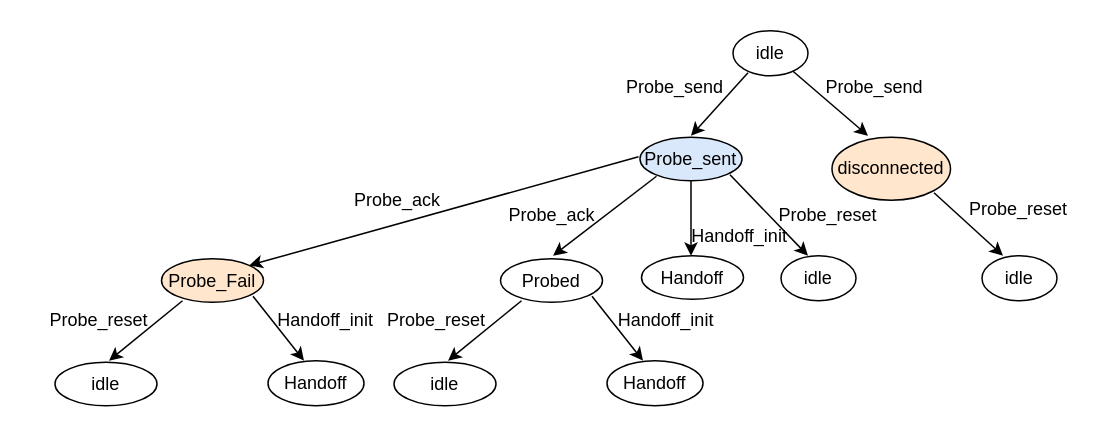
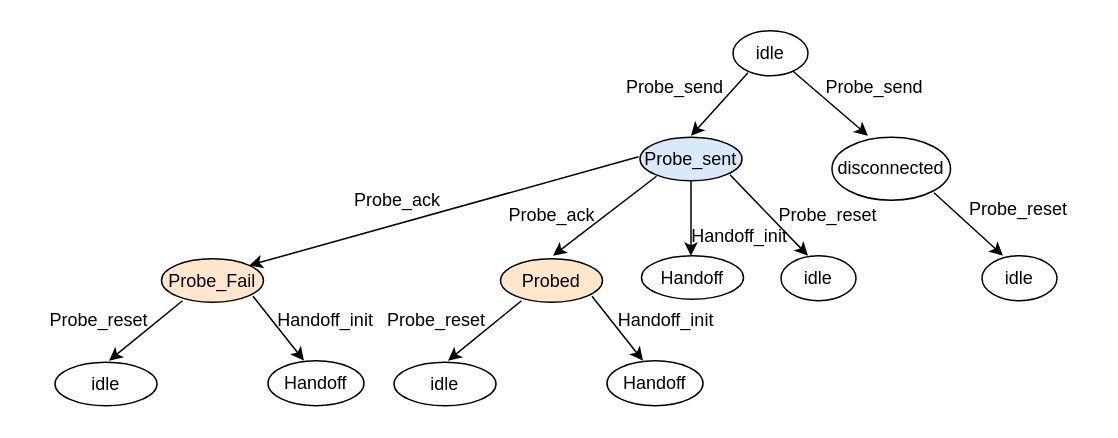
  <mxCell id="0" />
  <mxCell id="1" parent="0" />
  <mxCell id="2" value="idle" style="ellipse;whiteSpace=wrap;html=1;" vertex="1" parent="1"><mxGeometry x="488" y="20" width="50" height="30" as="geometry" /></mxCell>
  <mxCell id="3" value="" style="endArrow=classic;html=1;rounded=0;" edge="1" parent="1"><mxGeometry width="50" height="50" relative="1" as="geometry"><mxPoint x="528" y="47" as="sourcePoint" /><mxPoint x="578" y="90" as="targetPoint" /></mxGeometry></mxCell>
- <mxCell id="4" value="disconnected" style="ellipse;whiteSpace=wrap;html=1;fillColor=#ffe6cc;" vertex="1" parent="1"><mxGeometry x="554" y="91" width="79" height="42" as="geometry" /></mxCell>
+ <mxCell id="4" value="disconnected" style="ellipse;whiteSpace=wrap;html=1;" vertex="1" parent="1"><mxGeometry x="554" y="91" width="79" height="42" as="geometry" /></mxCell>
  <mxCell id="5" value="" style="endArrow=classic;html=1;rounded=0;" edge="1" parent="1"><mxGeometry width="50" height="50" relative="1" as="geometry"><mxPoint x="622" y="128" as="sourcePoint" /><mxPoint x="668" y="170" as="targetPoint" /></mxGeometry></mxCell>
  <mxCell id="6" value="idle" style="ellipse;whiteSpace=wrap;html=1;" vertex="1" parent="1"><mxGeometry x="654" y="170" width="50" height="30" as="geometry" /></mxCell>
  <mxCell id="7" value="Probe_send" style="text;html=1;align=center;verticalAlign=middle;resizable=0;points=[];autosize=1;strokeColor=none;fillColor=none;" vertex="1" parent="1"><mxGeometry x="537" y="43" width="90" height="30" as="geometry" /></mxCell>
  <mxCell id="8" value="Probe_reset" style="text;html=1;align=center;verticalAlign=middle;resizable=0;points=[];autosize=1;strokeColor=none;fillColor=none;" vertex="1" parent="1"><mxGeometry x="633" y="124" width="90" height="30" as="geometry" /></mxCell>
  <mxCell id="9" value="" style="endArrow=classic;html=1;rounded=0;" edge="1" parent="1"><mxGeometry width="50" height="50" relative="1" as="geometry"><mxPoint x="498" y="48" as="sourcePoint" /><mxPoint x="460" y="90" as="targetPoint" /></mxGeometry></mxCell>
  <mxCell id="10" style="edgeStyle=orthogonalEdgeStyle;rounded=0;orthogonalLoop=1;jettySize=auto;html=1;exitX=0.5;exitY=1;exitDx=0;exitDy=0;" edge="1" parent="1" source="11"><mxGeometry relative="1" as="geometry"><mxPoint x="460" y="170" as="targetPoint" /></mxGeometry></mxCell>
  <mxCell id="11" value="Probe_sent" style="ellipse;whiteSpace=wrap;html=1;fillColor=#dae8fc;" vertex="1" parent="1"><mxGeometry x="426" y="91" width="68" height="29" as="geometry" /></mxCell>
  <mxCell id="12" value="Handoff" style="ellipse;whiteSpace=wrap;html=1;" vertex="1" parent="1"><mxGeometry x="427" y="170" width="68" height="29" as="geometry" /></mxCell>
  <mxCell id="13" value="" style="endArrow=classic;html=1;rounded=0;" edge="1" parent="1"><mxGeometry width="50" height="50" relative="1" as="geometry"><mxPoint x="437" y="117" as="sourcePoint" /><mxPoint x="368" y="170" as="targetPoint" /></mxGeometry></mxCell>
- <mxCell id="14" value="Probed" style="ellipse;whiteSpace=wrap;html=1;" vertex="1" parent="1"><mxGeometry x="333" y="172" width="68" height="29" as="geometry" /></mxCell>
+ <mxCell id="14" value="Probed" style="ellipse;whiteSpace=wrap;html=1;fillColor=#ffe6cc;" vertex="1" parent="1"><mxGeometry x="333" y="172" width="68" height="29" as="geometry" /></mxCell>
  <mxCell id="15" value="" style="endArrow=classic;html=1;rounded=0;" edge="1" parent="1"><mxGeometry width="50" height="50" relative="1" as="geometry"><mxPoint x="486" y="116" as="sourcePoint" /><mxPoint x="538" y="170" as="targetPoint" /></mxGeometry></mxCell>
  <mxCell id="16" value="idle" style="ellipse;whiteSpace=wrap;html=1;" vertex="1" parent="1"><mxGeometry x="520" y="170" width="50" height="30" as="geometry" /></mxCell>
  <mxCell id="17" value="" style="endArrow=classic;html=1;rounded=0;" edge="1" parent="1"><mxGeometry width="50" height="50" relative="1" as="geometry"><mxPoint x="347" y="200" as="sourcePoint" /><mxPoint x="298" y="240" as="targetPoint" /></mxGeometry></mxCell>
  <mxCell id="18" value="idle" style="ellipse;whiteSpace=wrap;html=1;" vertex="1" parent="1"><mxGeometry x="262" y="241" width="68" height="29" as="geometry" /></mxCell>
  <mxCell id="19" value="" style="endArrow=classic;html=1;rounded=0;" edge="1" parent="1"><mxGeometry width="50" height="50" relative="1" as="geometry"><mxPoint x="394" y="197" as="sourcePoint" /><mxPoint x="428" y="240" as="targetPoint" /></mxGeometry></mxCell>
  <mxCell id="20" value="Handoff" style="ellipse;whiteSpace=wrap;html=1;" vertex="1" parent="1"><mxGeometry x="404" y="240" width="64" height="30" as="geometry" /></mxCell>
  <mxCell id="21" value="" style="endArrow=classic;html=1;rounded=0;entryX=1;entryY=0;entryDx=0;entryDy=0;" edge="1" parent="1" target="22"><mxGeometry width="50" height="50" relative="1" as="geometry"><mxPoint x="425" y="104" as="sourcePoint" /><mxPoint x="244" y="157" as="targetPoint" /></mxGeometry></mxCell>
  <mxCell id="22" value="Probe_Fail" style="ellipse;whiteSpace=wrap;html=1;fillColor=#ffe6cc;" vertex="1" parent="1"><mxGeometry x="107" y="172" width="68" height="29" as="geometry" /></mxCell>
  <mxCell id="23" value="" style="endArrow=classic;html=1;rounded=0;" edge="1" parent="1"><mxGeometry width="50" height="50" relative="1" as="geometry"><mxPoint x="121" y="200" as="sourcePoint" /><mxPoint x="72" y="240" as="targetPoint" /></mxGeometry></mxCell>
  <mxCell id="24" value="idle" style="ellipse;whiteSpace=wrap;html=1;" vertex="1" parent="1"><mxGeometry x="36" y="241" width="68" height="29" as="geometry" /></mxCell>
  <mxCell id="25" value="" style="endArrow=classic;html=1;rounded=0;" edge="1" parent="1"><mxGeometry width="50" height="50" relative="1" as="geometry"><mxPoint x="168" y="197" as="sourcePoint" /><mxPoint x="202" y="240" as="targetPoint" /></mxGeometry></mxCell>
  <mxCell id="26" value="Handoff" style="ellipse;whiteSpace=wrap;html=1;" vertex="1" parent="1"><mxGeometry x="178" y="240" width="64" height="30" as="geometry" /></mxCell>
  <mxCell id="27" value="Probe_send" style="text;html=1;align=center;verticalAlign=middle;resizable=0;points=[];autosize=1;strokeColor=none;fillColor=none;" vertex="1" parent="1"><mxGeometry x="404" y="43" width="90" height="30" as="geometry" /></mxCell>
  <mxCell id="28" value="Probe_ack" style="text;html=1;align=center;verticalAlign=middle;resizable=0;points=[];autosize=1;strokeColor=none;fillColor=none;" vertex="1" parent="1"><mxGeometry x="224" y="118" width="80" height="30" as="geometry" /></mxCell>
  <mxCell id="29" value="Probe_ack" style="text;html=1;align=center;verticalAlign=middle;resizable=0;points=[];autosize=1;strokeColor=none;fillColor=none;" vertex="1" parent="1"><mxGeometry x="327" y="128" width="80" height="30" as="geometry" /></mxCell>
  <mxCell id="30" value="Probe_reset" style="text;html=1;align=center;verticalAlign=middle;resizable=0;points=[];autosize=1;strokeColor=none;fillColor=none;" vertex="1" parent="1"><mxGeometry x="506" y="128" width="90" height="30" as="geometry" /></mxCell>
  <mxCell id="31" value="Probe_reset" style="text;html=1;align=center;verticalAlign=middle;resizable=0;points=[];autosize=1;strokeColor=none;fillColor=none;" vertex="1" parent="1"><mxGeometry x="245" y="198" width="90" height="30" as="geometry" /></mxCell>
  <mxCell id="32" value="Handoff_init" style="text;html=1;align=center;verticalAlign=middle;resizable=0;points=[];autosize=1;strokeColor=none;fillColor=none;" vertex="1" parent="1"><mxGeometry x="398" y="198" width="90" height="30" as="geometry" /></mxCell>
  <mxCell id="33" value="Handoff_init" style="text;html=1;align=center;verticalAlign=middle;resizable=0;points=[];autosize=1;strokeColor=none;fillColor=none;" vertex="1" parent="1"><mxGeometry x="171" y="198" width="90" height="30" as="geometry" /></mxCell>
  <mxCell id="34" value="Probe_reset" style="text;html=1;align=center;verticalAlign=middle;resizable=0;points=[];autosize=1;strokeColor=none;fillColor=none;" vertex="1" parent="1"><mxGeometry x="20" y="198" width="90" height="30" as="geometry" /></mxCell>
  <mxCell id="35" value="Handoff_init" style="text;html=1;align=center;verticalAlign=middle;resizable=0;points=[];autosize=1;strokeColor=none;fillColor=none;" vertex="1" parent="1"><mxGeometry x="447" y="142" width="90" height="30" as="geometry" /></mxCell>
